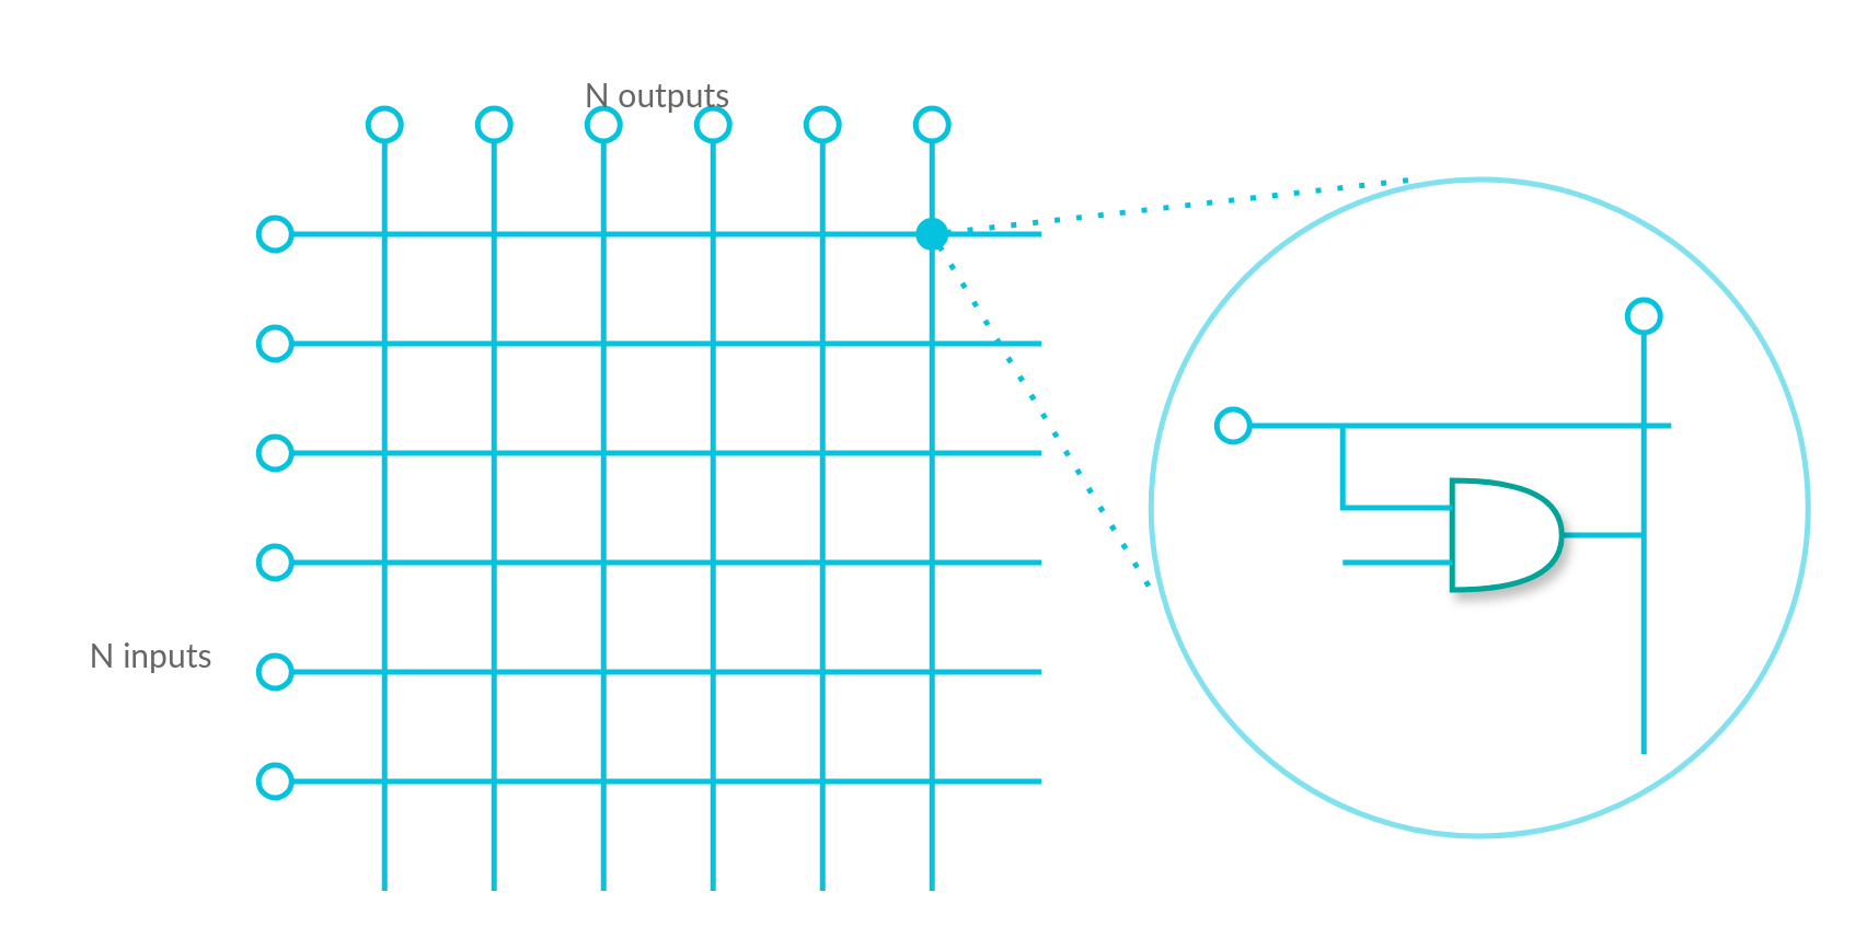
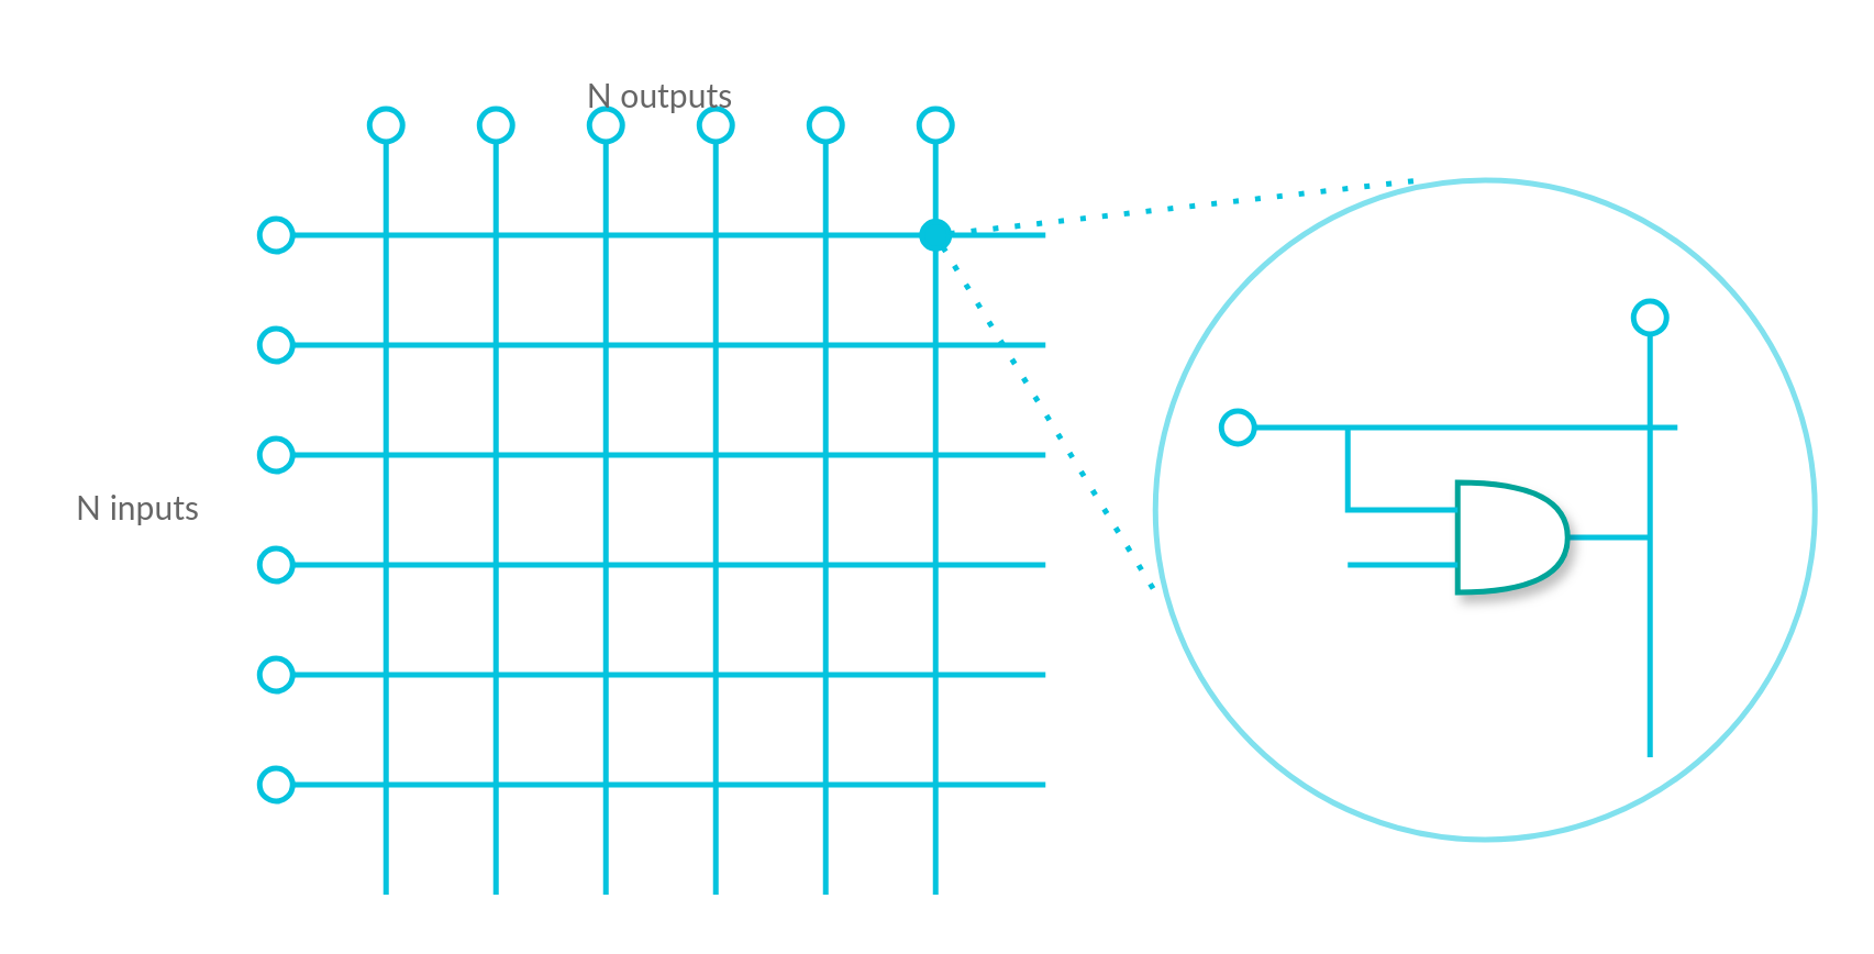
  <mxCell id="0" />
  <mxCell id="1" parent="0" />
  <mxCell id="2" value="" style="endArrow=none;html=1;rounded=0;strokeWidth=2;strokeColor=#05C3DE;startArrow=oval;startFill=0;startSize=12;" edge="1" parent="1"><mxGeometry width="50" height="50" relative="1" as="geometry"><mxPoint x="100" y="85" as="sourcePoint" /><mxPoint x="380" y="85" as="targetPoint" /></mxGeometry></mxCell>
  <mxCell id="3" value="" style="endArrow=none;html=1;rounded=0;strokeWidth=2;strokeColor=#05C3DE;startArrow=oval;startFill=0;startSize=12;" edge="1" parent="1"><mxGeometry width="50" height="50" relative="1" as="geometry"><mxPoint x="100" y="125" as="sourcePoint" /><mxPoint x="380" y="125" as="targetPoint" /></mxGeometry></mxCell>
  <mxCell id="4" value="" style="endArrow=none;html=1;rounded=0;strokeWidth=2;strokeColor=#05C3DE;startArrow=oval;startFill=0;startSize=12;" edge="1" parent="1"><mxGeometry width="50" height="50" relative="1" as="geometry"><mxPoint x="100" y="165" as="sourcePoint" /><mxPoint x="380" y="165" as="targetPoint" /></mxGeometry></mxCell>
  <mxCell id="5" value="" style="endArrow=none;html=1;rounded=0;strokeWidth=2;strokeColor=#05C3DE;startArrow=oval;startFill=0;startSize=12;" edge="1" parent="1"><mxGeometry width="50" height="50" relative="1" as="geometry"><mxPoint x="100" y="205" as="sourcePoint" /><mxPoint x="380" y="205" as="targetPoint" /></mxGeometry></mxCell>
  <mxCell id="6" value="" style="endArrow=none;html=1;rounded=0;strokeWidth=2;strokeColor=#05C3DE;startArrow=oval;startFill=0;startSize=12;" edge="1" parent="1"><mxGeometry width="50" height="50" relative="1" as="geometry"><mxPoint x="100" y="245" as="sourcePoint" /><mxPoint x="380" y="245" as="targetPoint" /></mxGeometry></mxCell>
  <mxCell id="7" value="" style="endArrow=none;html=1;rounded=0;strokeWidth=2;strokeColor=#05C3DE;startArrow=oval;startFill=0;startSize=12;" edge="1" parent="1"><mxGeometry width="50" height="50" relative="1" as="geometry"><mxPoint x="100" y="285" as="sourcePoint" /><mxPoint x="380" y="285" as="targetPoint" /></mxGeometry></mxCell>
  <mxCell id="8" value="" style="endArrow=none;html=1;rounded=0;strokeWidth=2;strokeColor=#05C3DE;startArrow=oval;startFill=0;startSize=12;" edge="1" parent="1"><mxGeometry width="50" height="50" relative="1" as="geometry"><mxPoint x="340" y="45" as="sourcePoint" /><mxPoint x="340" y="325" as="targetPoint" /></mxGeometry></mxCell>
  <mxCell id="9" value="" style="endArrow=none;html=1;rounded=0;strokeWidth=2;strokeColor=#05C3DE;startArrow=oval;startFill=0;startSize=12;" edge="1" parent="1"><mxGeometry width="50" height="50" relative="1" as="geometry"><mxPoint x="300" y="45" as="sourcePoint" /><mxPoint x="300" y="325" as="targetPoint" /></mxGeometry></mxCell>
  <mxCell id="10" value="" style="endArrow=none;html=1;rounded=0;strokeWidth=2;strokeColor=#05C3DE;startArrow=oval;startFill=0;startSize=12;" edge="1" parent="1"><mxGeometry width="50" height="50" relative="1" as="geometry"><mxPoint x="260" y="45" as="sourcePoint" /><mxPoint x="260" y="325" as="targetPoint" /></mxGeometry></mxCell>
  <mxCell id="11" value="" style="endArrow=none;html=1;rounded=0;strokeWidth=2;strokeColor=#05C3DE;startArrow=oval;startFill=0;startSize=12;" edge="1" parent="1"><mxGeometry width="50" height="50" relative="1" as="geometry"><mxPoint x="220" y="45" as="sourcePoint" /><mxPoint x="220" y="325" as="targetPoint" /></mxGeometry></mxCell>
  <mxCell id="12" value="" style="endArrow=none;html=1;rounded=0;strokeWidth=2;strokeColor=#05C3DE;startArrow=oval;startFill=0;startSize=12;" edge="1" parent="1"><mxGeometry width="50" height="50" relative="1" as="geometry"><mxPoint x="180" y="45" as="sourcePoint" /><mxPoint x="180" y="325" as="targetPoint" /></mxGeometry></mxCell>
  <mxCell id="13" value="" style="endArrow=none;html=1;rounded=0;strokeWidth=2;strokeColor=#05C3DE;startArrow=oval;startFill=0;startSize=12;" edge="1" parent="1"><mxGeometry width="50" height="50" relative="1" as="geometry"><mxPoint x="140" y="45" as="sourcePoint" /><mxPoint x="140" y="325" as="targetPoint" /></mxGeometry></mxCell>
  <mxCell id="14" style="edgeStyle=orthogonalEdgeStyle;rounded=0;orthogonalLoop=1;jettySize=auto;html=1;exitX=1;exitY=0.5;exitDx=0;exitDy=0;exitPerimeter=0;endArrow=none;endFill=0;strokeColor=#05C3DE;strokeWidth=2;" edge="1" parent="1" source="15"><mxGeometry relative="1" as="geometry"><mxPoint x="600" y="195" as="targetPoint" /></mxGeometry></mxCell>
  <mxCell id="15" value="" style="shape=or;whiteSpace=wrap;html=1;strokeWidth=2;strokeColor=#00A499;shadow=1;" vertex="1" parent="1"><mxGeometry x="530" y="175" width="40" height="40" as="geometry" /></mxCell>
  <mxCell id="16" value="" style="endArrow=none;html=1;rounded=0;strokeWidth=2;strokeColor=#05C3DE;startArrow=oval;startFill=0;startSize=12;" edge="1" parent="1"><mxGeometry width="50" height="50" relative="1" as="geometry"><mxPoint x="450" y="155" as="sourcePoint" /><mxPoint x="610" y="155" as="targetPoint" /></mxGeometry></mxCell>
  <mxCell id="17" value="" style="endArrow=none;html=1;rounded=0;strokeWidth=2;strokeColor=#05C3DE;startArrow=none;startFill=0;startSize=12;edgeStyle=orthogonalEdgeStyle;" edge="1" parent="1"><mxGeometry width="50" height="50" relative="1" as="geometry"><mxPoint x="490" y="155" as="sourcePoint" /><mxPoint x="530" y="185" as="targetPoint" /><Array as="points"><mxPoint x="490" y="185" /></Array></mxGeometry></mxCell>
  <mxCell id="18" value="" style="endArrow=none;html=1;rounded=0;strokeWidth=2;strokeColor=#05C3DE;startArrow=oval;startFill=0;startSize=12;noJump=0;" edge="1" parent="1"><mxGeometry width="50" height="50" relative="1" as="geometry"><mxPoint x="600" y="115" as="sourcePoint" /><mxPoint x="600" y="275" as="targetPoint" /></mxGeometry></mxCell>
  <mxCell id="19" style="rounded=0;orthogonalLoop=1;jettySize=auto;html=1;endArrow=none;endFill=0;strokeColor=#05C3DE;strokeWidth=2;" edge="1" parent="1"><mxGeometry relative="1" as="geometry"><mxPoint x="530" y="205" as="targetPoint" /><mxPoint x="490" y="205" as="sourcePoint" /></mxGeometry></mxCell>
  <mxCell id="20" value="" style="ellipse;whiteSpace=wrap;html=1;aspect=fixed;strokeWidth=2;strokeColor=#05C3DE;fillColor=#05C3DE;" vertex="1" parent="1"><mxGeometry x="335" y="80" width="10" height="10" as="geometry" /></mxCell>
  <mxCell id="21" value="" style="ellipse;whiteSpace=wrap;html=1;aspect=fixed;strokeWidth=2;strokeColor=#05C3DE;fillColor=none;direction=south;opacity=50;" vertex="1" parent="1"><mxGeometry x="420" y="65" width="240" height="240" as="geometry" /></mxCell>
  <mxCell id="22" value="" style="endArrow=none;dashed=1;html=1;dashPattern=1 3;strokeWidth=2;rounded=0;entryX=0.001;entryY=0.606;entryDx=0;entryDy=0;strokeColor=#05C3DE;entryPerimeter=0;" edge="1" parent="1" source="20" target="21"><mxGeometry width="50" height="50" relative="1" as="geometry"><mxPoint x="350" y="75" as="sourcePoint" /><mxPoint x="400" y="25" as="targetPoint" /></mxGeometry></mxCell>
  <mxCell id="23" value="" style="endArrow=none;dashed=1;html=1;dashPattern=1 3;strokeWidth=2;rounded=0;entryX=0.625;entryY=1;entryDx=0;entryDy=0;strokeColor=#05C3DE;entryPerimeter=0;" edge="1" parent="1" source="20" target="21"><mxGeometry width="50" height="50" relative="1" as="geometry"><mxPoint x="355" y="95" as="sourcePoint" /><mxPoint x="550" y="75" as="targetPoint" /></mxGeometry></mxCell>
- <mxCell id="24" value="N inputs" style="text;strokeColor=none;align=center;fillColor=none;html=1;verticalAlign=middle;whiteSpace=wrap;rounded=0;fontFamily=Lato;fontSource=https%3A%2F%2Ffonts.googleapis.com%2Fcss%3Ffamily%3DLato;fontColor=#666666;" vertex="1" parent="1"><mxGeometry x="25" y="225" width="60" height="30" as="geometry" /></mxCell>
+ <mxCell id="24" value="N inputs" style="text;strokeColor=none;align=center;fillColor=none;html=1;verticalAlign=middle;whiteSpace=wrap;rounded=0;fontFamily=Lato;fontSource=https%3A%2F%2Ffonts.googleapis.com%2Fcss%3Ffamily%3DLato;fontColor=#666666;" vertex="1" parent="1"><mxGeometry x="20" y="170" width="60" height="30" as="geometry" /></mxCell>
  <mxCell id="25" value="N outputs" style="text;strokeColor=none;align=center;fillColor=none;html=1;verticalAlign=middle;whiteSpace=wrap;rounded=0;fontFamily=Lato;fontSource=https%3A%2F%2Ffonts.googleapis.com%2Fcss%3Ffamily%3DLato;fontColor=#666666;" vertex="1" parent="1"><mxGeometry x="210" y="20" width="60" height="30" as="geometry" /></mxCell>
